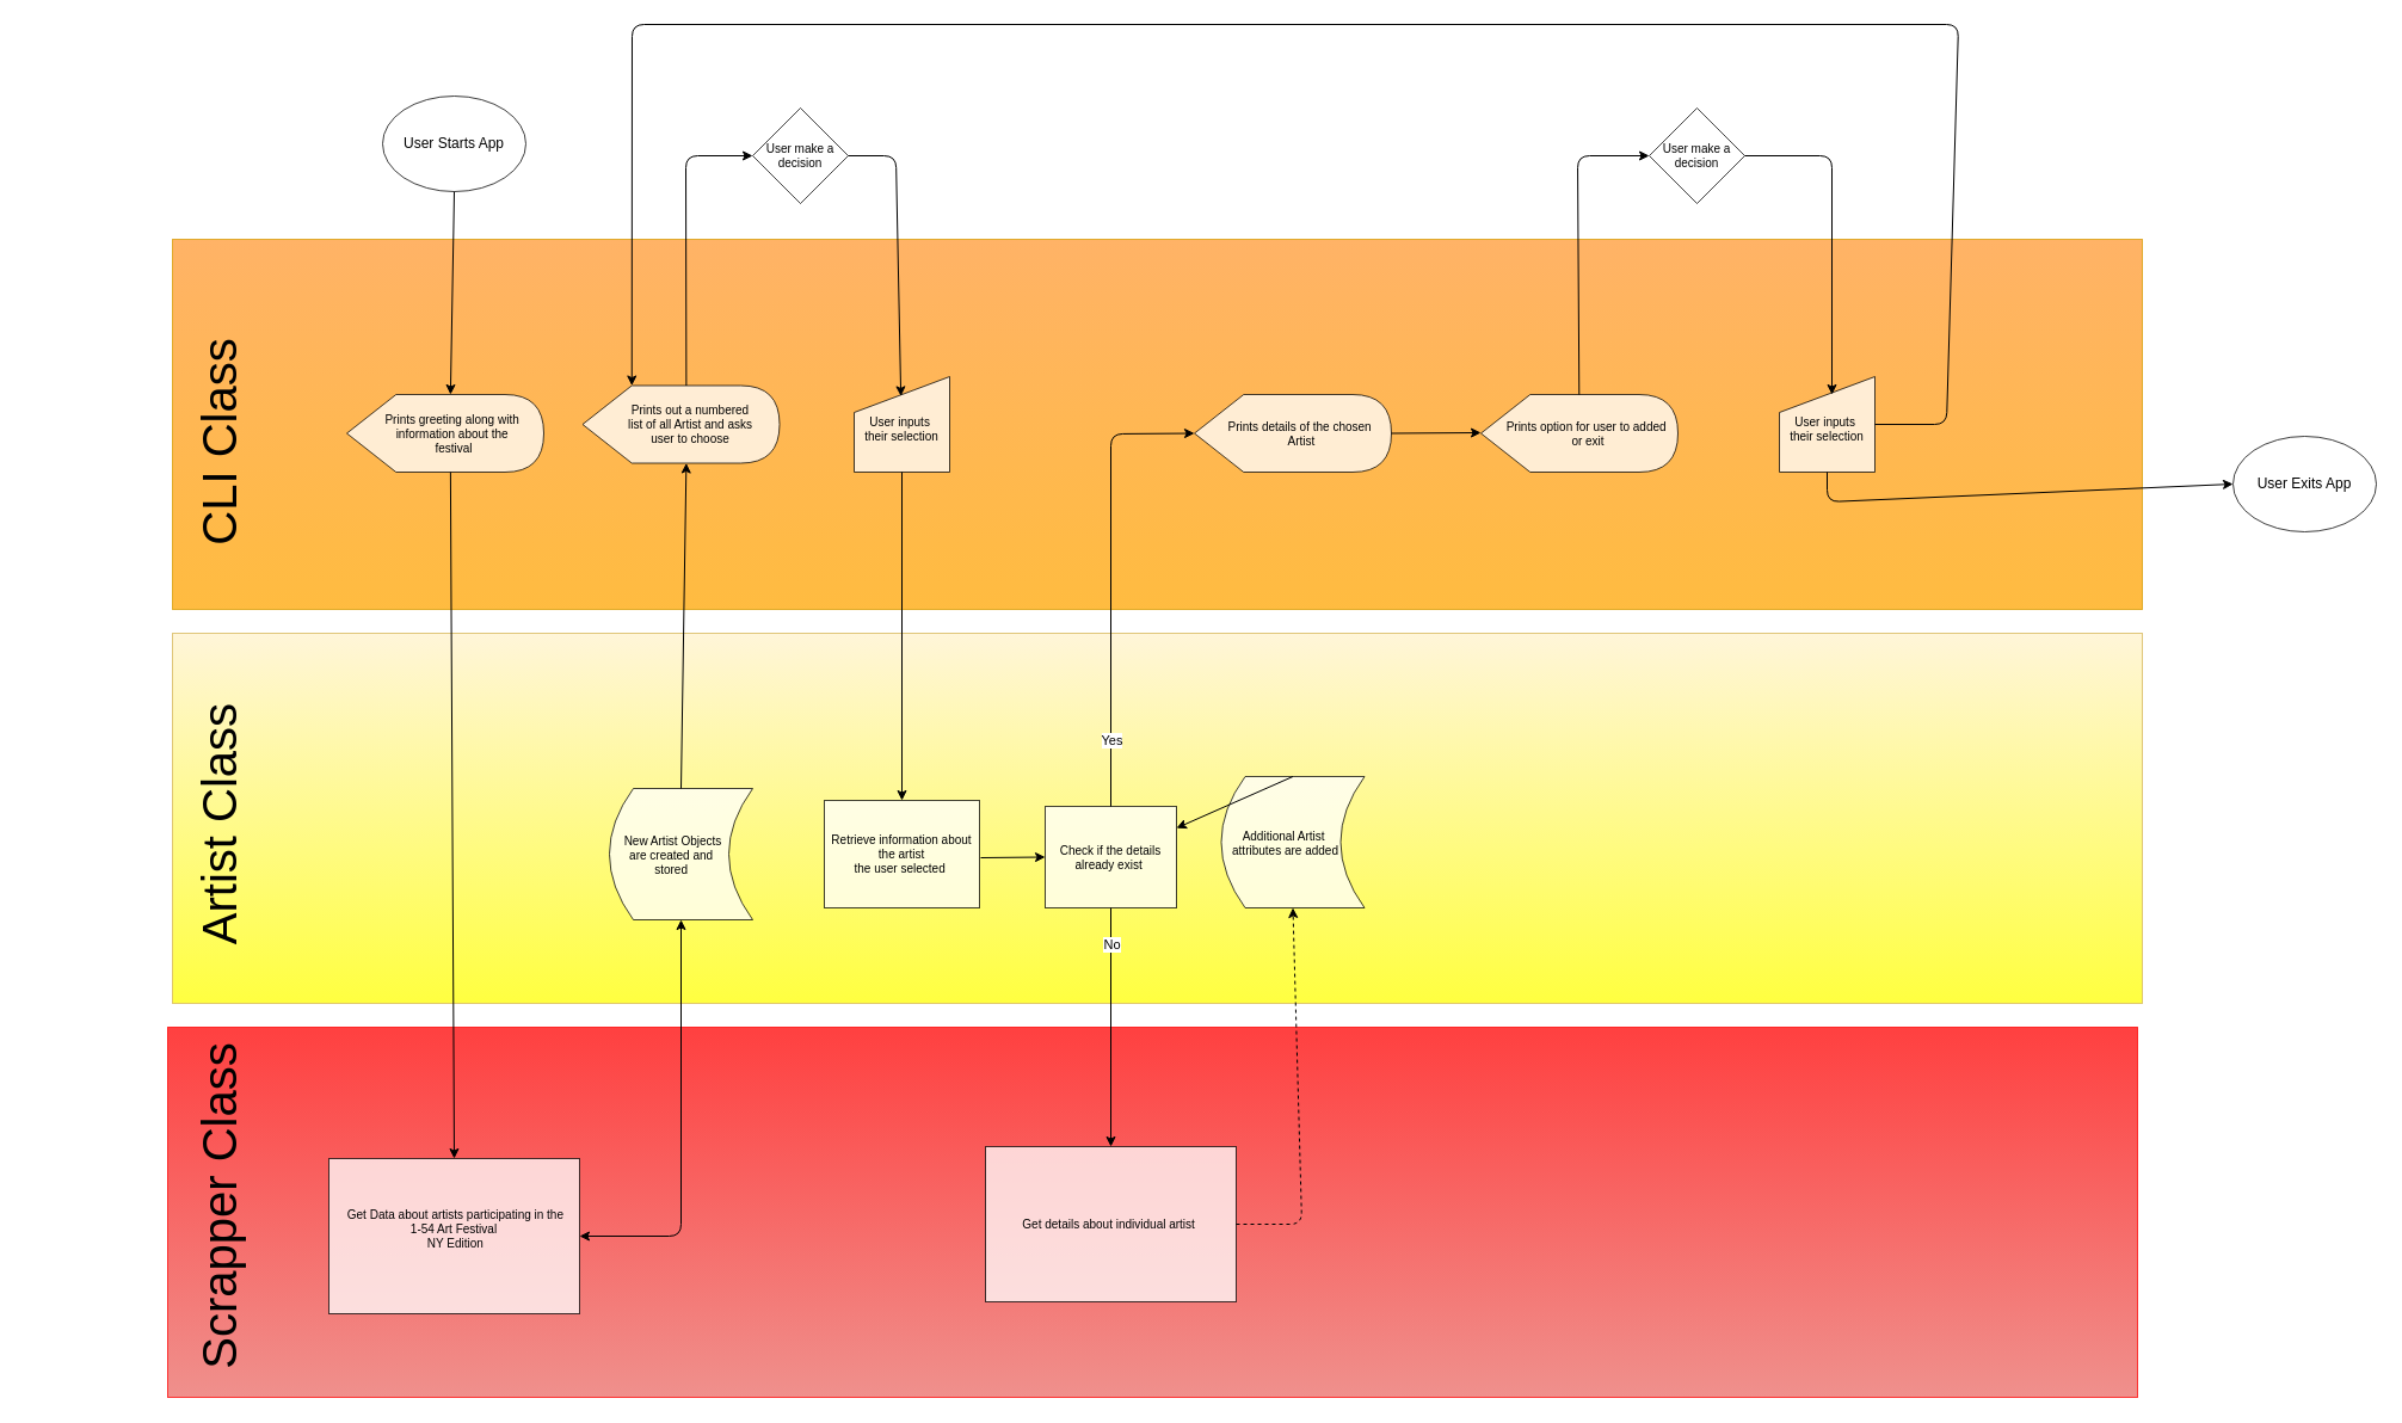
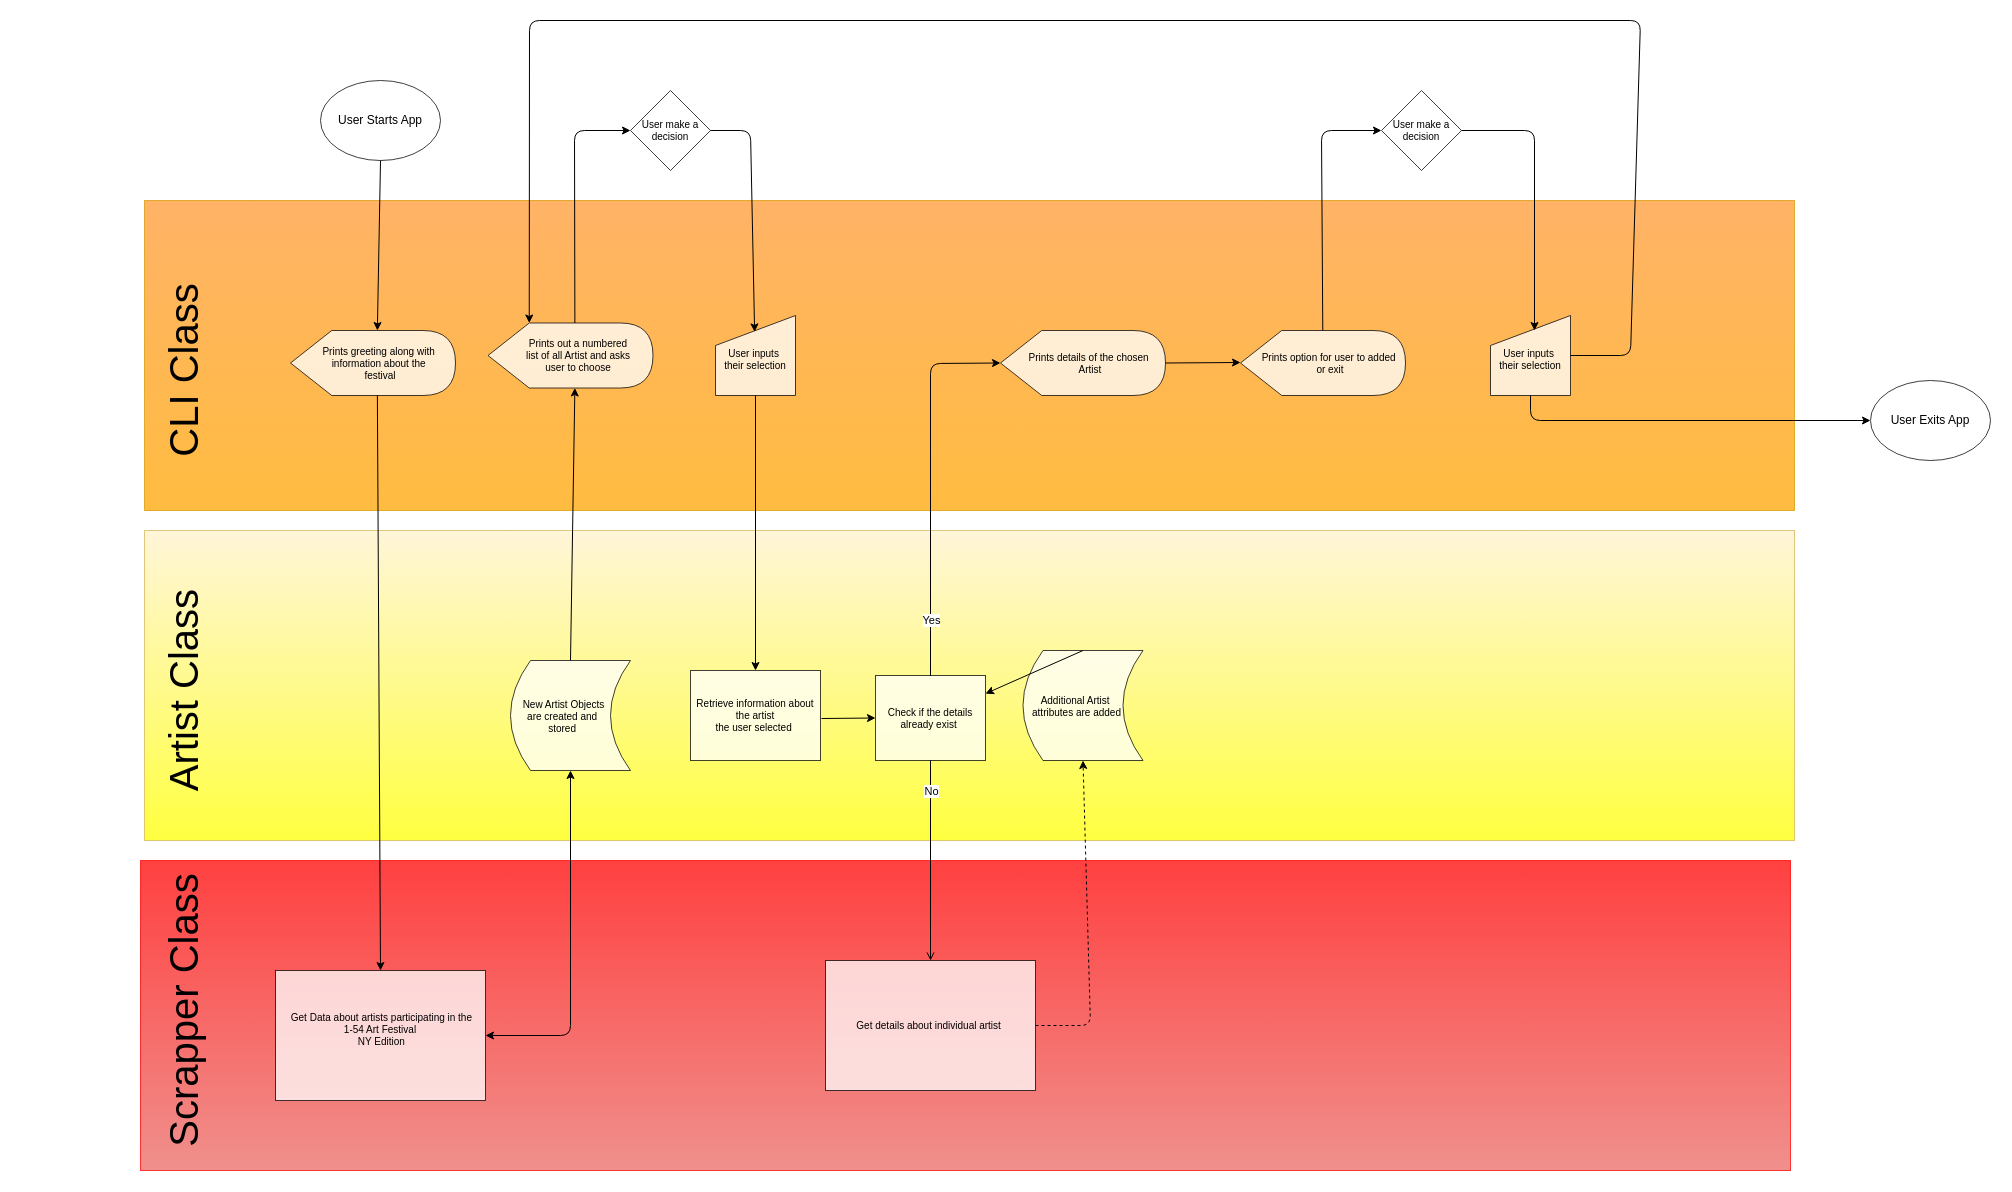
  <mxCell id="0" />
  <mxCell id="1" parent="0" />
  <mxCell id="2" value="" style="rounded=0;whiteSpace=wrap;html=1;opacity=75;gradientColor=#ea6b66;strokeColor=#FF0000;fillColor=#FF0000;" vertex="1" parent="1"><mxGeometry y="860" width="1650" height="310" as="geometry" x="140" /></mxCell>
  <mxCell id="3" value="" style="rounded=0;whiteSpace=wrap;html=1;fillColor=#fff2cc;strokeColor=#d6b656;opacity=75;gradientColor=#FFFF00;" vertex="1" parent="1"><mxGeometry x="144" y="530" width="1650" height="310" as="geometry" /></mxCell>
  <mxCell id="4" value="" style="rounded=0;whiteSpace=wrap;html=1;strokeColor=#d79b00;opacity=75;gradientColor=#ffa500;fillColor=#FF9933;" vertex="1" parent="1"><mxGeometry x="144" y="200" width="1650" height="310" as="geometry" /></mxCell>
  <mxCell id="5" value="&lt;font style=&quot;font-size: 40px&quot;&gt;Artist Class&lt;/font&gt;" style="text;html=1;strokeColor=none;fillColor=none;align=center;verticalAlign=middle;whiteSpace=wrap;rounded=0;opacity=75;fontSize=50;rotation=-90;" vertex="1" parent="1"><mxGeometry x="20" y="680" width="320" height="20" as="geometry" /></mxCell>
  <mxCell id="6" value="&lt;font&gt;&lt;font style=&quot;font-size: 40px&quot;&gt;CLI Class&lt;/font&gt;&lt;br&gt;&lt;/font&gt;" style="text;html=1;strokeColor=none;fillColor=none;align=center;verticalAlign=middle;whiteSpace=wrap;rounded=0;opacity=75;fontSize=50;rotation=-90;" vertex="1" parent="1"><mxGeometry x="20" y="360" width="320" height="20" as="geometry" /></mxCell>
  <mxCell id="7" value="&lt;font style=&quot;font-size: 40px&quot;&gt;Scrapper Class&lt;/font&gt;" style="text;html=1;strokeColor=none;fillColor=none;align=center;verticalAlign=middle;whiteSpace=wrap;rounded=0;opacity=75;fontSize=50;rotation=-90;" vertex="1" parent="1"><mxGeometry x="20" y="1000" width="320" height="20" as="geometry" /></mxCell>
  <mxCell id="8" value="&lt;p style=&quot;font-size: 12px&quot;&gt;User Starts App&lt;/p&gt;" style="ellipse;whiteSpace=wrap;html=1;fontSize=50;opacity=75;fillColor=#FFFFFF;" vertex="1" parent="1"><mxGeometry x="320" y="80" width="120" height="80" as="geometry" /></mxCell>
- <mxCell id="9" value="&lt;p style=&quot;font-size: 12px&quot;&gt;User Exits App&lt;/p&gt;" style="ellipse;whiteSpace=wrap;html=1;fontSize=50;opacity=75;fillColor=#FFFFFF;" vertex="1" parent="1"><mxGeometry x="1870" y="365" width="120" height="80" as="geometry" /></mxCell>
+ <mxCell id="9" value="&lt;p style=&quot;font-size: 12px&quot;&gt;User Exits App&lt;/p&gt;" style="ellipse;whiteSpace=wrap;html=1;fontSize=50;opacity=75;fillColor=#FFFFFF;" vertex="1" parent="1"><mxGeometry x="1870" y="380" width="120" height="80" as="geometry" /></mxCell>
  <mxCell id="10" value="New Artist Objects&#10;are created and &#10;stored " style="shape=dataStorage;fixedSize=1;strokeColor=#000000;fillColor=#FFFFFF;gradientColor=none;fontSize=10;opacity=75;align=center;verticalAlign=middle;whiteSpace=wrap;labelPosition=center;verticalLabelPosition=middle;spacingLeft=-13;spacingTop=2;" vertex="1" parent="1"><mxGeometry x="510" y="660" width="120" height="110" as="geometry" /></mxCell>
  <mxCell id="11" value="&amp;nbsp;Get Data about artists participating in the&lt;br style=&quot;padding: 0px ; margin: 0px&quot;&gt;1-54 Art Festival&lt;br style=&quot;padding: 0px ; margin: 0px&quot;&gt;&amp;nbsp;NY Edition&lt;div style=&quot;padding: 0px ; margin: 0px&quot;&gt;&lt;br style=&quot;padding: 0px ; margin: 0px&quot;&gt;&lt;/div&gt;" style="rounded=0;whiteSpace=wrap;html=1;strokeColor=#000000;fillColor=#FFFFFF;gradientColor=none;fontSize=10;opacity=75;align=center;" vertex="1" parent="1"><mxGeometry x="275" y="970" width="210" height="130" as="geometry" /></mxCell>
  <mxCell id="12" value="&lt;font face=&quot;helvetica&quot;&gt;Get details about individual artist&amp;nbsp;&lt;/font&gt;" style="rounded=0;whiteSpace=wrap;html=1;strokeColor=#000000;fillColor=#FFFFFF;gradientColor=none;fontSize=10;opacity=75;align=center;" vertex="1" parent="1"><mxGeometry x="825" y="960" width="210" height="130" as="geometry" /></mxCell>
  <mxCell id="13" value="Prints greeting along with&amp;nbsp;&lt;br&gt;information about the&amp;nbsp;&lt;br&gt;festival" style="shape=display;whiteSpace=wrap;html=1;strokeColor=#000000;fillColor=#FFFFFF;gradientColor=none;fontSize=10;opacity=75;align=center;spacingLeft=15;" vertex="1" parent="1"><mxGeometry x="290" y="330" width="165" height="65" as="geometry" /></mxCell>
  <mxCell id="14" value="Additional Artist &#10;attributes are added" style="shape=dataStorage;fixedSize=1;strokeColor=#000000;fillColor=#FFFFFF;gradientColor=none;fontSize=10;opacity=75;align=center;verticalAlign=middle;whiteSpace=wrap;labelPosition=center;verticalLabelPosition=middle;spacingLeft=-13;spacingTop=2;" vertex="1" parent="1"><mxGeometry x="1022.5" y="650" width="120" height="110" as="geometry" /></mxCell>
  <mxCell id="15" value="Prints out a numbered&lt;br&gt;list of all Artist and asks&lt;br&gt;user to choose" style="shape=display;whiteSpace=wrap;html=1;strokeColor=#000000;fillColor=#FFFFFF;gradientColor=none;fontSize=10;opacity=75;align=center;spacingLeft=15;" vertex="1" parent="1"><mxGeometry x="487.5" y="322.5" width="165" height="65" as="geometry" /></mxCell>
  <mxCell id="16" value="Prints details of the chosen&amp;nbsp;&lt;br&gt;Artist" style="shape=display;whiteSpace=wrap;html=1;strokeColor=#000000;fillColor=#FFFFFF;gradientColor=none;fontSize=10;opacity=75;align=center;spacingLeft=15;" vertex="1" parent="1"><mxGeometry x="1000" y="330" width="165" height="65" as="geometry" /></mxCell>
  <mxCell id="17" value="User inputs&amp;nbsp;&lt;br&gt;their selection" style="shape=manualInput;whiteSpace=wrap;html=1;strokeColor=#000000;fillColor=#FFFFFF;gradientColor=none;fontSize=10;opacity=75;align=center;spacingBottom=-7;" vertex="1" parent="1"><mxGeometry x="715" y="315" width="80" height="80" as="geometry" /></mxCell>
  <mxCell id="18" value="Prints option for user to added&amp;nbsp;&lt;br&gt;or exit" style="shape=display;whiteSpace=wrap;html=1;strokeColor=#000000;fillColor=#FFFFFF;gradientColor=none;fontSize=10;opacity=75;align=center;spacingLeft=15;" vertex="1" parent="1"><mxGeometry x="1240" y="330" width="165" height="65" as="geometry" /></mxCell>
  <mxCell id="19" value="User inputs&amp;nbsp;&lt;br&gt;their selection" style="shape=manualInput;whiteSpace=wrap;html=1;strokeColor=#000000;fillColor=#FFFFFF;gradientColor=none;fontSize=10;opacity=75;align=center;spacingBottom=-7;" vertex="1" parent="1"><mxGeometry x="1490" y="315" width="80" height="80" as="geometry" /></mxCell>
  <mxCell id="20" value="User make a&lt;br&gt;decision" style="rhombus;whiteSpace=wrap;html=1;strokeColor=#000000;fillColor=#FFFFFF;gradientColor=none;fontSize=10;opacity=75;align=center;" vertex="1" parent="1"><mxGeometry x="630" y="90" width="80" height="80" as="geometry" /></mxCell>
  <mxCell id="21" value="User make a&lt;br&gt;decision" style="rhombus;whiteSpace=wrap;html=1;strokeColor=#000000;fillColor=#FFFFFF;gradientColor=none;fontSize=10;opacity=75;align=center;" vertex="1" parent="1"><mxGeometry x="1381" y="90" width="80" height="80" as="geometry" /></mxCell>
  <mxCell id="22" value="&lt;font face=&quot;helvetica&quot;&gt;Retrieve information about the artist&lt;br&gt;&lt;/font&gt;the user selected&amp;nbsp;" style="rounded=0;whiteSpace=wrap;html=1;strokeColor=#000000;fillColor=#FFFFFF;gradientColor=none;fontSize=10;opacity=75;align=center;" vertex="1" parent="1"><mxGeometry x="690" y="670" width="130" height="90" as="geometry" /></mxCell>
  <mxCell id="23" value="&lt;font face=&quot;helvetica&quot;&gt;Check if the details already exist&amp;nbsp;&lt;/font&gt;" style="rounded=0;whiteSpace=wrap;html=1;strokeColor=#000000;fillColor=#FFFFFF;gradientColor=none;fontSize=10;opacity=75;align=center;" vertex="1" parent="1"><mxGeometry x="875" y="675" width="110" height="85" as="geometry" /></mxCell>
  <mxCell id="24" value="" style="endArrow=classic;html=1;fontSize=10;exitX=0.5;exitY=1;exitDx=0;exitDy=0;entryX=0;entryY=0;entryDx=86.875;entryDy=0;entryPerimeter=0;" edge="1" parent="1" source="8" target="13"><mxGeometry width="50" height="50" relative="1" as="geometry"><mxPoint x="590" y="470" as="sourcePoint" /><mxPoint x="640" y="420" as="targetPoint" /></mxGeometry></mxCell>
  <mxCell id="25" value="" style="endArrow=classic;html=1;fontSize=10;exitX=0;exitY=0;exitDx=86.875;exitDy=65;exitPerimeter=0;entryX=0.5;entryY=0;entryDx=0;entryDy=0;" edge="1" parent="1" source="13" target="11"><mxGeometry width="50" height="50" relative="1" as="geometry"><mxPoint x="590" y="710" as="sourcePoint" /><mxPoint x="640" y="660" as="targetPoint" /></mxGeometry></mxCell>
  <mxCell id="26" value="" style="endArrow=classic;startArrow=classic;html=1;fontSize=10;exitX=1;exitY=0.5;exitDx=0;exitDy=0;" edge="1" parent="1" source="11" target="10"><mxGeometry width="50" height="50" relative="1" as="geometry"><mxPoint x="590" y="900" as="sourcePoint" /><mxPoint x="640" y="850" as="targetPoint" /><Array as="points"><mxPoint x="570" y="1035" /></Array></mxGeometry></mxCell>
  <mxCell id="27" value="" style="endArrow=classic;html=1;fontSize=10;exitX=0.5;exitY=0;exitDx=0;exitDy=0;entryX=0;entryY=0;entryDx=86.875;entryDy=65;entryPerimeter=0;" edge="1" parent="1" source="10" target="15"><mxGeometry width="50" height="50" relative="1" as="geometry"><mxPoint x="590" y="610" as="sourcePoint" /><mxPoint x="640" y="560" as="targetPoint" /></mxGeometry></mxCell>
  <mxCell id="28" value="" style="endArrow=classic;html=1;fontSize=10;exitX=0;exitY=0;exitDx=86.875;exitDy=0;exitPerimeter=0;entryX=0;entryY=0.5;entryDx=0;entryDy=0;" edge="1" parent="1" source="15" target="20"><mxGeometry width="50" height="50" relative="1" as="geometry"><mxPoint x="590" y="410" as="sourcePoint" /><mxPoint x="574" y="130" as="targetPoint" /><Array as="points"><mxPoint x="574" y="130" /></Array></mxGeometry></mxCell>
  <mxCell id="29" value="" style="endArrow=classic;html=1;fontSize=10;exitX=1;exitY=0.5;exitDx=0;exitDy=0;entryX=0.489;entryY=0.205;entryDx=0;entryDy=0;entryPerimeter=0;" edge="1" parent="1" source="20" target="17"><mxGeometry width="50" height="50" relative="1" as="geometry"><mxPoint x="700" y="680" as="sourcePoint" /><mxPoint x="740" y="330" as="targetPoint" /><Array as="points"><mxPoint x="750" y="130" /></Array></mxGeometry></mxCell>
  <mxCell id="30" value="" style="endArrow=classic;html=1;fontSize=10;exitX=0.5;exitY=1;exitDx=0;exitDy=0;entryX=0.5;entryY=0;entryDx=0;entryDy=0;" edge="1" parent="1" source="17" target="22"><mxGeometry width="50" height="50" relative="1" as="geometry"><mxPoint x="690" y="700" as="sourcePoint" /><mxPoint x="740" y="650" as="targetPoint" /></mxGeometry></mxCell>
  <mxCell id="31" value="" style="endArrow=classic;html=1;fontSize=10;entryX=0;entryY=0.5;entryDx=0;entryDy=0;" edge="1" parent="1" target="23"><mxGeometry width="50" height="50" relative="1" as="geometry"><mxPoint x="821" y="718" as="sourcePoint" /><mxPoint x="740" y="650" as="targetPoint" /><Array as="points" /></mxGeometry></mxCell>
- <mxCell id="32" value="" style="endArrow=classic;html=1;fontSize=10;exitX=0.5;exitY=1;exitDx=0;exitDy=0;entryX=0.5;entryY=0;entryDx=0;entryDy=0;" edge="1" parent="1" source="23" target="12"><mxGeometry relative="1" as="geometry"><mxPoint x="920" y="860" as="sourcePoint" /><mxPoint x="1020" y="860" as="targetPoint" /></mxGeometry></mxCell>
+ <mxCell id="32" value="" style="endArrow=open;html=1;fontSize=10;exitX=0.5;exitY=1;exitDx=0;exitDy=0;entryX=0.5;entryY=0;entryDx=0;entryDy=0;" edge="1" parent="1" source="23" target="12"><mxGeometry relative="1" as="geometry"><mxPoint x="920" y="860" as="sourcePoint" /><mxPoint x="1020" y="860" as="targetPoint" /></mxGeometry></mxCell>
  <mxCell id="33" value="No" style="edgeLabel;resizable=0;html=1;align=center;verticalAlign=middle;" connectable="0" vertex="1" parent="32"><mxGeometry relative="1" as="geometry"><mxPoint y="-70" as="offset" /></mxGeometry></mxCell>
  <mxCell id="34" value="" style="endArrow=classic;html=1;fontSize=10;exitX=0.5;exitY=0;exitDx=0;exitDy=0;entryX=0;entryY=0.5;entryDx=0;entryDy=0;entryPerimeter=0;" edge="1" parent="1" source="23" target="16"><mxGeometry relative="1" as="geometry"><mxPoint x="940" y="770" as="sourcePoint" /><mxPoint x="940" y="970" as="targetPoint" /><Array as="points"><mxPoint x="930" y="363" /></Array></mxGeometry></mxCell>
  <mxCell id="35" value="Yes" style="edgeLabel;resizable=0;html=1;align=center;verticalAlign=middle;" connectable="0" vertex="1" parent="34"><mxGeometry relative="1" as="geometry"><mxPoint y="135" as="offset" /></mxGeometry></mxCell>
  <mxCell id="36" value="" style="endArrow=classic;html=1;fontSize=10;exitX=1;exitY=0.5;exitDx=0;exitDy=0;entryX=0.5;entryY=1;entryDx=0;entryDy=0;dashed=1;" edge="1" parent="1" source="12" target="14"><mxGeometry width="50" height="50" relative="1" as="geometry"><mxPoint x="1000" y="770" as="sourcePoint" /><mxPoint x="1050" y="720" as="targetPoint" /><Array as="points"><mxPoint x="1090" y="1025" /></Array></mxGeometry></mxCell>
  <mxCell id="37" value="" style="endArrow=classic;html=1;fontSize=10;exitX=0.5;exitY=0;exitDx=0;exitDy=0;" edge="1" parent="1" source="14" target="23"><mxGeometry width="50" height="50" relative="1" as="geometry"><mxPoint x="1000" y="600" as="sourcePoint" /><mxPoint x="1050" y="550" as="targetPoint" /></mxGeometry></mxCell>
  <mxCell id="38" value="" style="endArrow=classic;html=1;fontSize=10;exitX=1;exitY=0.5;exitDx=0;exitDy=0;exitPerimeter=0;entryX=0.664;entryY=0.524;entryDx=0;entryDy=0;entryPerimeter=0;" edge="1" parent="1" source="16" target="4"><mxGeometry width="50" height="50" relative="1" as="geometry"><mxPoint x="1290" y="540" as="sourcePoint" /><mxPoint x="1340" y="490" as="targetPoint" /><Array as="points"><mxPoint x="1240" y="362" /></Array></mxGeometry></mxCell>
  <mxCell id="39" value="" style="endArrow=classic;html=1;fontSize=10;entryX=0;entryY=0.5;entryDx=0;entryDy=0;" edge="1" parent="1" source="18" target="21"><mxGeometry width="50" height="50" relative="1" as="geometry"><mxPoint x="1280" y="260" as="sourcePoint" /><mxPoint x="1324" y="100" as="targetPoint" /><Array as="points"><mxPoint x="1321" y="130" /></Array></mxGeometry></mxCell>
  <mxCell id="40" value="" style="endArrow=classic;html=1;fontSize=10;exitX=1;exitY=0.5;exitDx=0;exitDy=0;" edge="1" parent="1" source="21"><mxGeometry width="50" height="50" relative="1" as="geometry"><mxPoint x="1220" y="500" as="sourcePoint" /><mxPoint x="1534" y="330" as="targetPoint" /><Array as="points"><mxPoint x="1534" y="130" /></Array></mxGeometry></mxCell>
  <mxCell id="41" value="" style="endArrow=classic;html=1;fontSize=10;exitX=1;exitY=0.5;exitDx=0;exitDy=0;entryX=0;entryY=0;entryDx=41.25;entryDy=0;entryPerimeter=0;" edge="1" parent="1" source="19" target="15"><mxGeometry width="50" height="50" relative="1" as="geometry"><mxPoint x="1580" y="260" as="sourcePoint" /><mxPoint x="500" y="60" as="targetPoint" /><Array as="points"><mxPoint x="1630" y="355" /><mxPoint x="1640" y="20" /><mxPoint x="529" y="20" /></Array></mxGeometry></mxCell>
  <mxCell id="42" value="" style="endArrow=classic;html=1;fontSize=10;exitX=0.5;exitY=1;exitDx=0;exitDy=0;entryX=0;entryY=0.5;entryDx=0;entryDy=0;" edge="1" parent="1" source="19" target="9"><mxGeometry width="50" height="50" relative="1" as="geometry"><mxPoint x="1420" y="310" as="sourcePoint" /><mxPoint x="1470" y="260" as="targetPoint" /><Array as="points"><mxPoint x="1530" y="420" /></Array></mxGeometry></mxCell>
